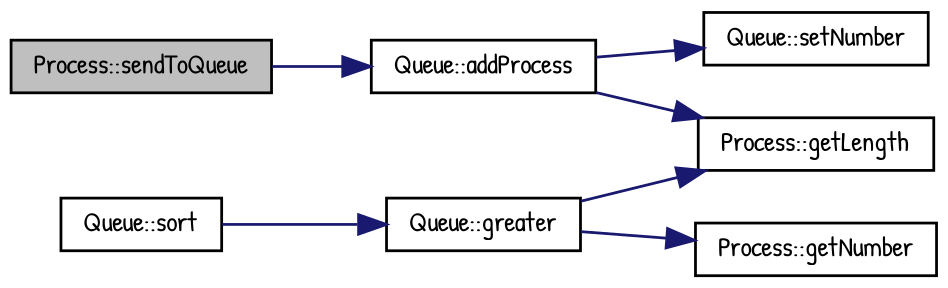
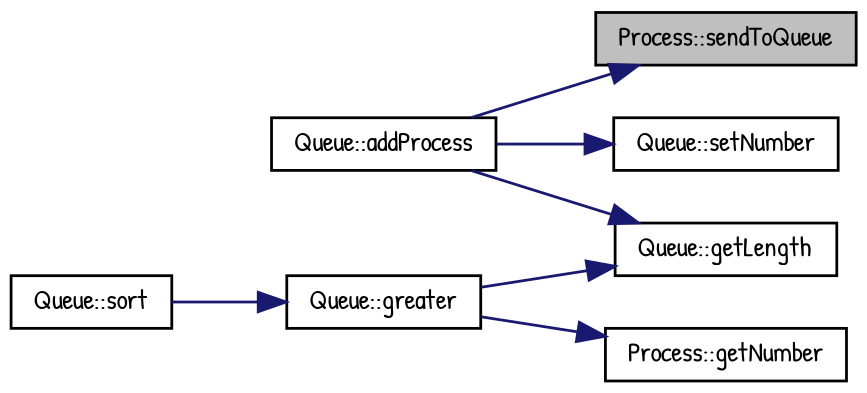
  digraph {
    fontname="Patrick Hand"
    rankdir=LR
    node [color=black fillcolor=white fontname="Patrick Hand" fontsize=10 shape=record style=filled]
    edge [color=midnightblue fontname="Patrick Hand" fontsize=10 labelfontname=Helvetica labelfontsize=10 style=solid]
    n1 [fillcolor=grey75 fontcolor=black height=0.2 label="Process::sendToQueue" width=0.4]
    n2 [height=0.2 label="Queue::addProcess" width=0.4]
    n3 [height=0.2 label="Queue::setNumber" width=0.4]
-   n4 [height=0.2 label="Process::getLength" width=0.4]
+   n4 [height=0.2 label="Queue::getLength" width=0.4]
    n5 [height=0.2 label="Queue::sort" width=0.4]
    n6 [height=0.2 label="Queue::greater" width=0.4]
    n7 [height=0.2 label="Process::getNumber" width=0.4]
-   n1 -> n2
+   n2 -> n1
    n2 -> n3
    n2 -> n4
    n5 -> n6
    n6 -> n4
    n6 -> n7
  }
